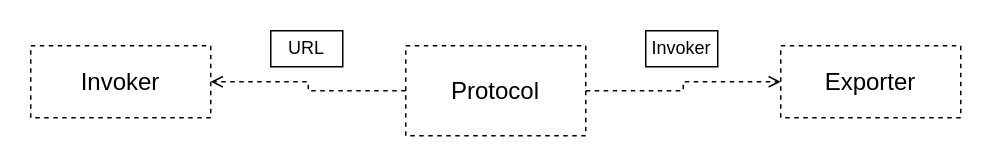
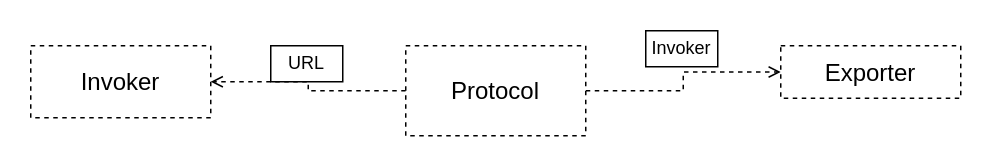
  <mxCell id="0" />
  <mxCell id="1" parent="0" />
  <mxCell id="2" style="edgeStyle=orthogonalEdgeStyle;rounded=0;orthogonalLoop=1;jettySize=auto;html=1;exitX=1;exitY=0.5;exitDx=0;exitDy=0;fontSize=12;dashed=1;endArrow=open;endFill=0;" edge="1" parent="1" source="4" target="5"><mxGeometry relative="1" as="geometry" /></mxCell>
  <mxCell id="3" style="edgeStyle=orthogonalEdgeStyle;rounded=0;orthogonalLoop=1;jettySize=auto;html=1;exitX=0;exitY=0.5;exitDx=0;exitDy=0;dashed=1;endArrow=open;endFill=0;fontSize=12;" edge="1" parent="1" source="4" target="6"><mxGeometry relative="1" as="geometry" /></mxCell>
  <mxCell id="4" value="Protocol" style="rounded=0;whiteSpace=wrap;html=1;dashed=1;fontSize=16;" vertex="1" parent="1"><mxGeometry x="270" y="30" width="120" height="60" as="geometry" /></mxCell>
- <mxCell id="5" value="Exporter" style="rounded=0;whiteSpace=wrap;html=1;dashed=1;fontSize=16;" vertex="1" parent="1"><mxGeometry x="520" y="30" width="120" height="48" as="geometry" /></mxCell>
+ <mxCell id="5" value="Exporter" style="rounded=0;whiteSpace=wrap;html=1;dashed=1;fontSize=16;" vertex="1" parent="1"><mxGeometry x="520" y="30" width="120" height="35" as="geometry" /></mxCell>
  <mxCell id="6" value="Invoker" style="rounded=0;whiteSpace=wrap;html=1;dashed=1;fontSize=16;" vertex="1" parent="1"><mxGeometry x="20" y="30" width="120" height="48" as="geometry" /></mxCell>
  <mxCell id="7" value="Invoker" style="rounded=0;whiteSpace=wrap;html=1;fontSize=12;" vertex="1" parent="1"><mxGeometry x="430" y="20" width="48" height="24" as="geometry" /></mxCell>
- <mxCell id="8" value="URL" style="rounded=0;whiteSpace=wrap;html=1;fontSize=12;" vertex="1" parent="1"><mxGeometry x="180" y="20" width="48" height="24" as="geometry" /></mxCell>
+ <mxCell id="8" value="URL" style="rounded=0;whiteSpace=wrap;html=1;fontSize=12;" vertex="1" parent="1"><mxGeometry x="180" y="30" width="48" height="24" as="geometry" /></mxCell>
